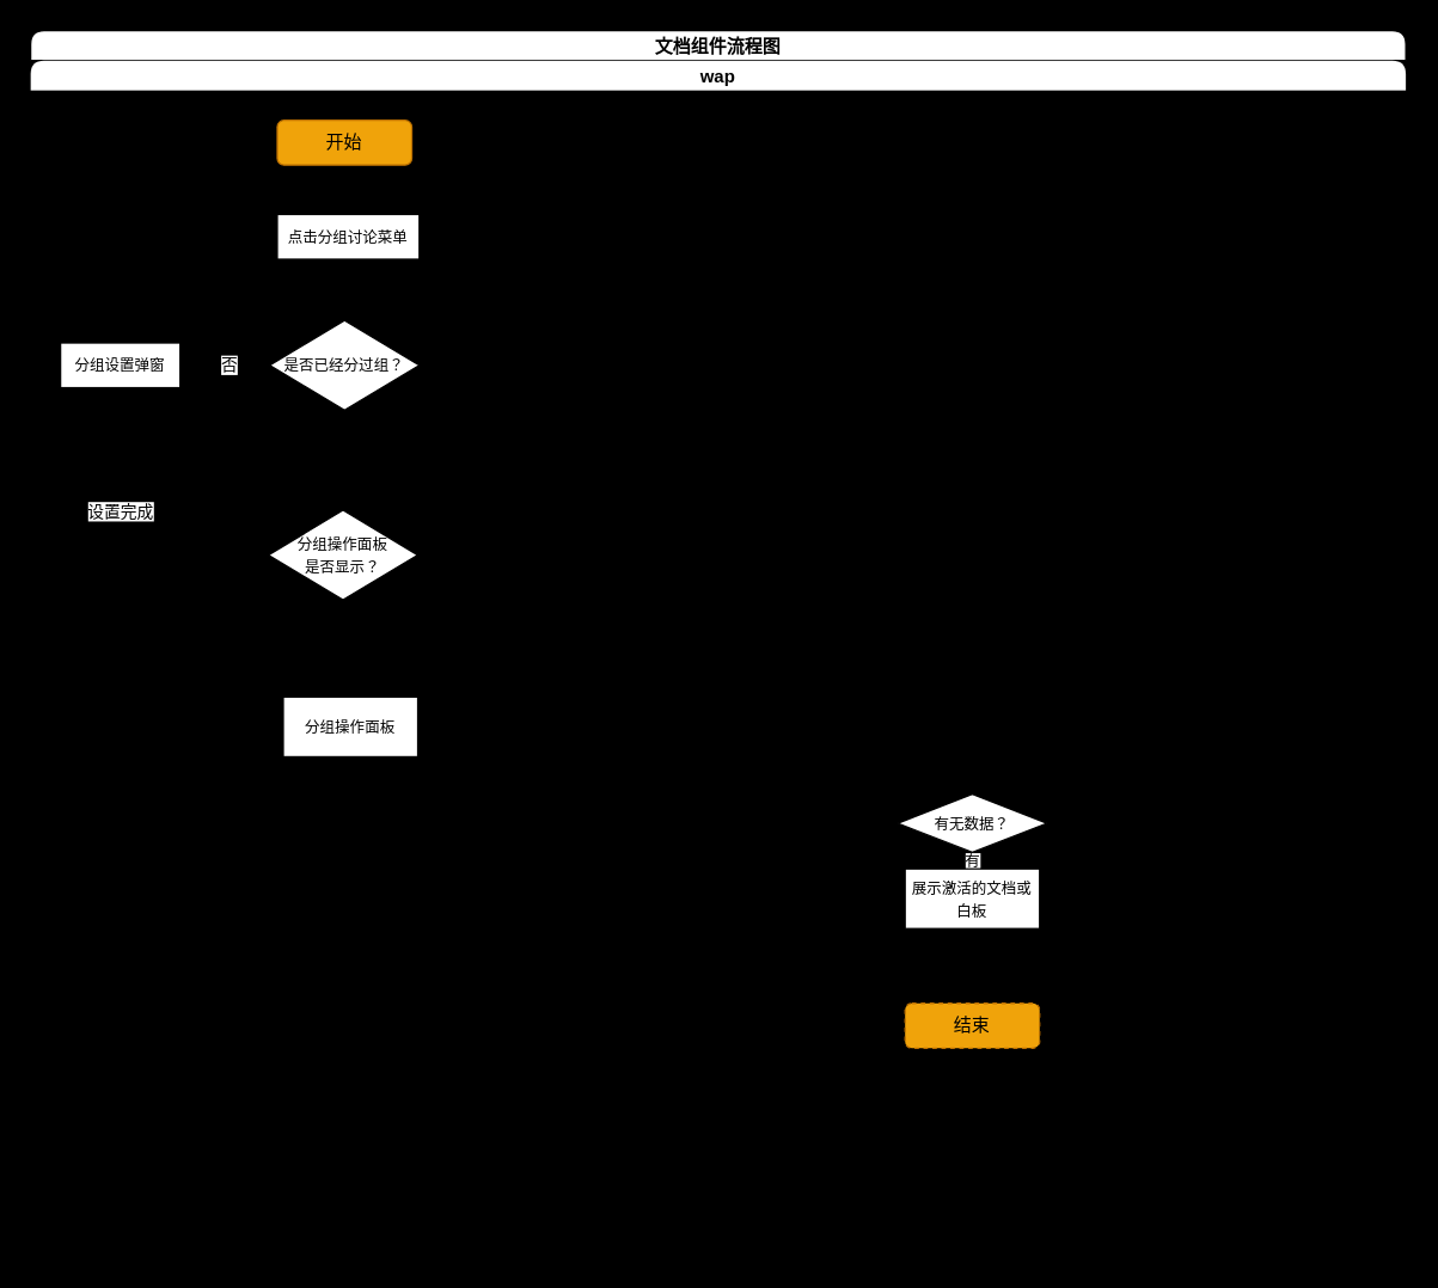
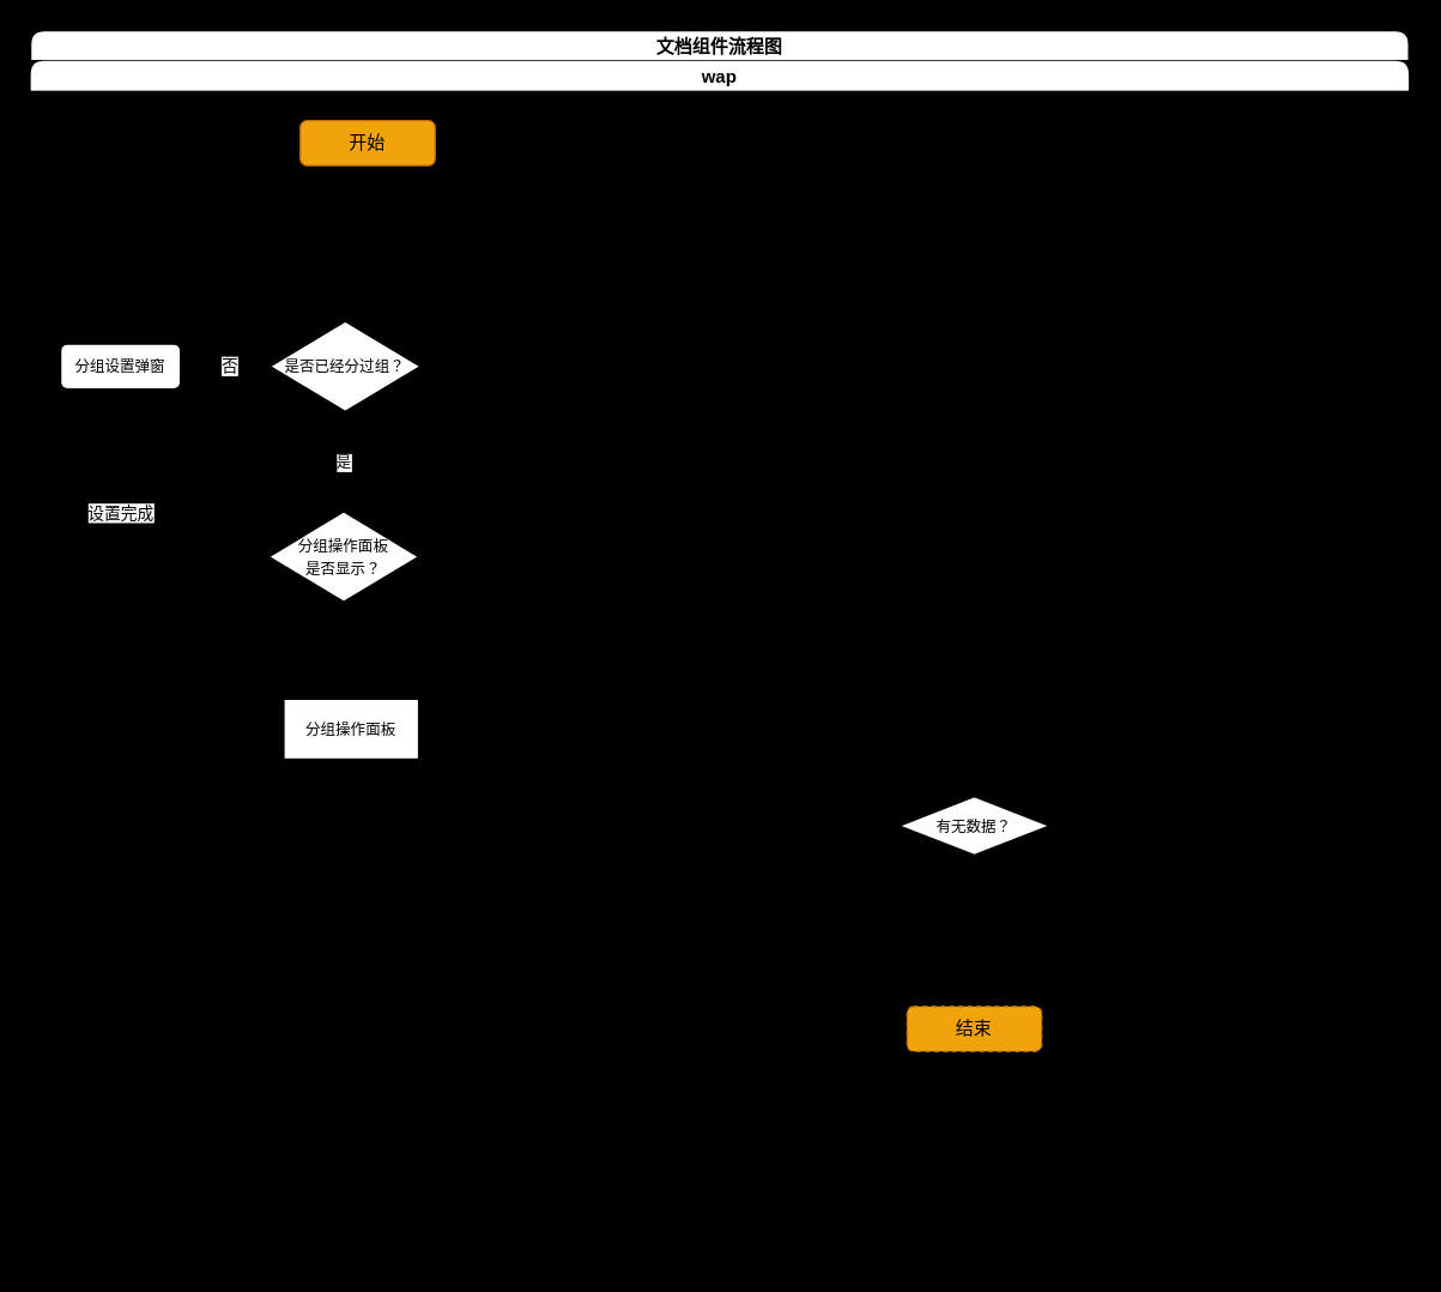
  <mxCell id="0" />
  <mxCell id="1" parent="0" />
  <mxCell id="2" value="文档组件流程图" style="swimlane;childLayout=stackLayout;resizeParent=1;resizeParentMax=0;startSize=20;rounded=1;" parent="1" vertex="1"><mxGeometry x="20" y="20" width="920" height="820" as="geometry" /></mxCell>
  <mxCell id="3" value="wap" style="swimlane;startSize=20;rounded=1;strokeWidth=0;" parent="2" vertex="1"><mxGeometry y="20" width="920" height="800" as="geometry"><mxRectangle y="20" width="30" height="771" as="alternateBounds" /></mxGeometry></mxCell>
  <mxCell id="4" style="edgeStyle=none;html=1;exitX=0.5;exitY=1;exitDx=0;exitDy=0;entryX=0.5;entryY=0;entryDx=0;entryDy=0;" parent="3" source="5" edge="1"><mxGeometry relative="1" as="geometry"><mxPoint x="210" y="104" as="targetPoint" /></mxGeometry></mxCell>
- <mxCell id="5" value="开始" style="rounded=1;whiteSpace=wrap;html=1;fillColor=#f0a30a;fontColor=#000000;strokeColor=#BD7000;" parent="3" vertex="1"><mxGeometry x="165" y="40" width="90" height="30" as="geometry" /></mxCell>
+ <mxCell id="5" value="开始" style="rounded=1;whiteSpace=wrap;html=1;fillColor=#f0a30a;fontColor=#000000;strokeColor=#BD7000;" parent="3" vertex="1"><mxGeometry x="180" y="40" width="90" height="30" as="geometry" /></mxCell>
  <mxCell id="6" value="" style="edgeStyle=none;html=1;fontSize=10;" parent="3" edge="1"><mxGeometry relative="1" as="geometry"><mxPoint x="210" y="174" as="targetPoint" /><mxPoint x="209.671" y="134" as="sourcePoint" /></mxGeometry></mxCell>
  <mxCell id="7" value="结束" style="rounded=1;whiteSpace=wrap;html=1;fillColor=#f0a30a;fontColor=#000000;strokeColor=#BD7000;dashed=1;" parent="3" vertex="1"><mxGeometry x="585" y="631" width="90" height="30" as="geometry" /></mxCell>
  <mxCell id="8" value="&lt;span style=&quot;font-size: 10px&quot;&gt;分组操作面板&lt;/span&gt;" style="rounded=0;whiteSpace=wrap;html=1;" parent="3" vertex="1"><mxGeometry x="169" y="426" width="90" height="40" as="geometry" /></mxCell>
- <mxCell id="9" value="&lt;span style=&quot;font-size: 10px&quot;&gt;点击分组讨论菜单&lt;/span&gt;" style="rounded=0;whiteSpace=wrap;html=1;" parent="3" vertex="1"><mxGeometry x="165" y="103" width="95" height="30" as="geometry" /></mxCell>
+ <mxCell id="10" value="是" style="edgeStyle=none;html=1;fontSize=10;entryX=0.5;entryY=0;entryDx=0;entryDy=0;" parent="3" source="13" target="19" edge="1"><mxGeometry relative="1" as="geometry"><mxPoint x="260" y="311" as="targetPoint" /></mxGeometry></mxCell>
  <mxCell id="11" style="edgeStyle=none;html=1;exitX=0;exitY=0.5;exitDx=0;exitDy=0;entryX=1;entryY=0.5;entryDx=0;entryDy=0;" edge="1" parent="3" source="13" target="18"><mxGeometry relative="1" as="geometry" /></mxCell>
  <mxCell id="12" value="否" style="edgeLabel;html=1;align=center;verticalAlign=middle;resizable=0;points=[];" vertex="1" connectable="0" parent="11"><mxGeometry x="-0.078" y="-1" relative="1" as="geometry"><mxPoint as="offset" /></mxGeometry></mxCell>
  <mxCell id="13" value="&lt;font style=&quot;font-size: 10px&quot;&gt;是否已经分过组？&lt;/font&gt;" style="rhombus;whiteSpace=wrap;html=1;" parent="3" vertex="1"><mxGeometry x="160" y="174" width="100" height="60" as="geometry" /></mxCell>
- <mxCell id="14" value="有" style="edgeStyle=none;html=1;exitX=0.5;exitY=1;exitDx=0;exitDy=0;entryX=0.5;entryY=0;entryDx=0;entryDy=0;fontSize=10;strokeWidth=1;" parent="3" source="15" target="16" edge="1"><mxGeometry relative="1" as="geometry" /></mxCell>
  <mxCell id="15" value="&lt;span style=&quot;font-size: 10px&quot;&gt;有无数据？&lt;/span&gt;" style="rhombus;whiteSpace=wrap;html=1;" parent="3" vertex="1"><mxGeometry x="580" y="491" width="100" height="39" as="geometry" /></mxCell>
- <mxCell id="16" value="&lt;span style=&quot;font-size: 10px&quot;&gt;展示激活的文档或白板&lt;/span&gt;" style="rounded=0;whiteSpace=wrap;html=1;" parent="3" vertex="1"><mxGeometry x="585" y="541" width="90" height="40" as="geometry" /></mxCell>
  <mxCell id="17" value="设置完成" style="edgeStyle=none;html=1;exitX=0.5;exitY=1;exitDx=0;exitDy=0;" edge="1" parent="3" source="18"><mxGeometry relative="1" as="geometry"><mxPoint x="120" y="351" as="targetPoint" /><Array as="points"><mxPoint x="60" y="308" /><mxPoint x="90" y="341" /></Array></mxGeometry></mxCell>
- <mxCell id="18" value="&lt;span style=&quot;font-size: 10px&quot;&gt;分组设置弹窗&lt;/span&gt;" style="rounded=0;whiteSpace=wrap;html=1;" vertex="1" parent="3"><mxGeometry x="20" y="189" width="80" height="30" as="geometry" /></mxCell>
+ <mxCell id="18" value="&lt;span style=&quot;font-size: 10px&quot;&gt;分组设置弹窗&lt;/span&gt;" style="whiteSpace=wrap;html=1;rounded=1;" vertex="1" parent="3"><mxGeometry x="20" y="189" width="80" height="30" as="geometry" /></mxCell>
  <mxCell id="19" value="&lt;span style=&quot;font-size: 10px&quot;&gt;分组操作面板&lt;br&gt;是否显示？&lt;/span&gt;" style="rhombus;whiteSpace=wrap;html=1;" vertex="1" parent="3"><mxGeometry x="159" y="301" width="100" height="60" as="geometry" /></mxCell>
